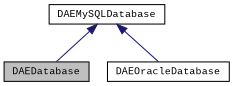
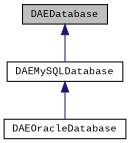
  digraph {
    fontname="Liberation Mono"
    node [color=black fillcolor=white fontname="Liberation Mono" fontsize=10 shape=record style=filled]
    edge [color=midnightblue dir=back fontname="Liberation Mono" fontsize=10 labelfontname=FreeSans labelfontsize=10 style=solid]
    n1 [fillcolor=grey75 fontcolor=black height=0.2 label=DAEDatabase width=0.4]
    n2 [height=0.2 label=DAEMySQLDatabase width=0.4]
    n3 [height=0.2 label=DAEOracleDatabase width=0.4]
-   n2 -> n1
+   n1 -> n2
    n2 -> n3
  }
